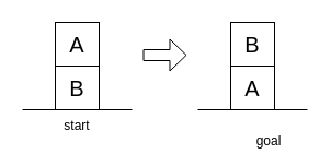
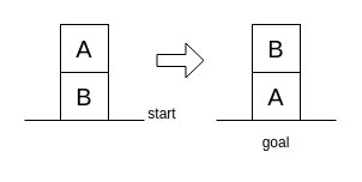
  <mxCell id="0" />
  <mxCell id="1" parent="0" />
  <mxCell id="2" value="" style="endArrow=none;html=1;rounded=0;" parent="1" edge="1"><mxGeometry width="50" height="50" relative="1" as="geometry"><mxPoint x="20" y="100" as="sourcePoint" /><mxPoint x="120" y="100" as="targetPoint" /></mxGeometry></mxCell>
- <mxCell id="3" value="start" style="text;html=1;strokeColor=none;fillColor=none;align=center;verticalAlign=middle;whiteSpace=wrap;rounded=0;" parent="1" vertex="1"><mxGeometry x="50" y="100" width="40" height="30" as="geometry" /></mxCell>
- <mxCell id="4" value="&lt;font style=&quot;font-size: 12px&quot;&gt;goal&lt;/font&gt;" style="text;html=1;strokeColor=none;fillColor=none;align=center;verticalAlign=middle;whiteSpace=wrap;rounded=0;fontSize=20;" parent="1" vertex="1"><mxGeometry x="225" y="110" width="40" height="30" as="geometry" /></mxCell>
+ <mxCell id="3" value="start" style="text;html=1;strokeColor=none;fillColor=none;align=center;verticalAlign=middle;whiteSpace=wrap;rounded=0;" parent="1" vertex="1"><mxGeometry x="115" y="80" width="40" height="30" as="geometry" /></mxCell>
+ <mxCell id="4" value="&lt;font style=&quot;font-size: 12px&quot;&gt;goal&lt;/font&gt;" style="text;html=1;strokeColor=none;fillColor=none;align=center;verticalAlign=middle;whiteSpace=wrap;rounded=0;fontSize=20;" parent="1" vertex="1"><mxGeometry x="210" y="100" width="40" height="30" as="geometry" /></mxCell>
  <mxCell id="5" value="" style="group" parent="1" vertex="1" connectable="0"><mxGeometry x="210" y="60" width="40" height="40" as="geometry" /></mxCell>
  <mxCell id="6" value="" style="whiteSpace=wrap;html=1;aspect=fixed;" parent="5" vertex="1"><mxGeometry width="40" height="40" as="geometry" /></mxCell>
  <mxCell id="7" value="&lt;font style=&quot;font-size: 20px&quot;&gt;A&lt;/font&gt;" style="text;html=1;strokeColor=none;fillColor=none;align=center;verticalAlign=middle;whiteSpace=wrap;rounded=0;" parent="5" vertex="1"><mxGeometry width="40" height="40" as="geometry" /></mxCell>
  <mxCell id="8" value="" style="group" parent="1" vertex="1" connectable="0"><mxGeometry x="210" y="20" width="40" height="40" as="geometry" /></mxCell>
  <mxCell id="9" value="" style="whiteSpace=wrap;html=1;aspect=fixed;" parent="8" vertex="1"><mxGeometry width="40" height="40" as="geometry" /></mxCell>
  <mxCell id="10" value="&lt;font style=&quot;font-size: 20px&quot;&gt;B&lt;/font&gt;" style="text;html=1;strokeColor=none;fillColor=none;align=center;verticalAlign=middle;whiteSpace=wrap;rounded=0;" parent="8" vertex="1"><mxGeometry width="40" height="40" as="geometry" /></mxCell>
  <mxCell id="11" value="" style="group;shadow=0;" parent="1" vertex="1" connectable="0"><mxGeometry x="50" y="20" width="40" height="40" as="geometry" /></mxCell>
  <mxCell id="12" value="" style="whiteSpace=wrap;html=1;aspect=fixed;" parent="11" vertex="1"><mxGeometry width="40" height="40" as="geometry" /></mxCell>
  <mxCell id="13" value="&lt;font style=&quot;font-size: 20px&quot;&gt;A&lt;/font&gt;" style="text;html=1;strokeColor=none;fillColor=none;align=center;verticalAlign=middle;whiteSpace=wrap;rounded=0;" parent="11" vertex="1"><mxGeometry width="40" height="40" as="geometry" /></mxCell>
  <mxCell id="14" value="" style="group" parent="1" vertex="1" connectable="0"><mxGeometry x="50" y="60" width="40" height="40" as="geometry" /></mxCell>
  <mxCell id="15" value="" style="whiteSpace=wrap;html=1;aspect=fixed;" parent="14" vertex="1"><mxGeometry width="40" height="40" as="geometry" /></mxCell>
  <mxCell id="16" value="&lt;font style=&quot;font-size: 20px&quot;&gt;B&lt;/font&gt;" style="text;html=1;strokeColor=none;fillColor=none;align=center;verticalAlign=middle;whiteSpace=wrap;rounded=0;" parent="14" vertex="1"><mxGeometry width="40" height="40" as="geometry" /></mxCell>
  <mxCell id="17" value="" style="endArrow=none;html=1;rounded=0;" parent="1" edge="1"><mxGeometry width="50" height="50" relative="1" as="geometry"><mxPoint x="180" y="100" as="sourcePoint" /><mxPoint x="280" y="100" as="targetPoint" /></mxGeometry></mxCell>
  <mxCell id="18" value="" style="shape=flexArrow;endArrow=classic;html=1;rounded=0;strokeColor=default;endWidth=18;endSize=4.67;" parent="1" edge="1"><mxGeometry width="50" height="50" relative="1" as="geometry"><mxPoint x="130" y="50" as="sourcePoint" /><mxPoint x="170" y="50" as="targetPoint" /></mxGeometry></mxCell>
